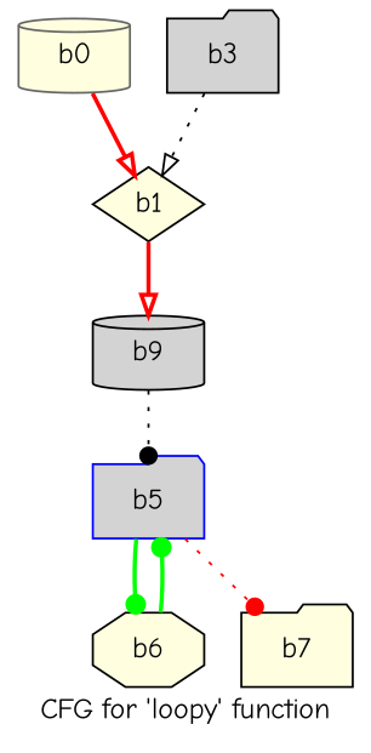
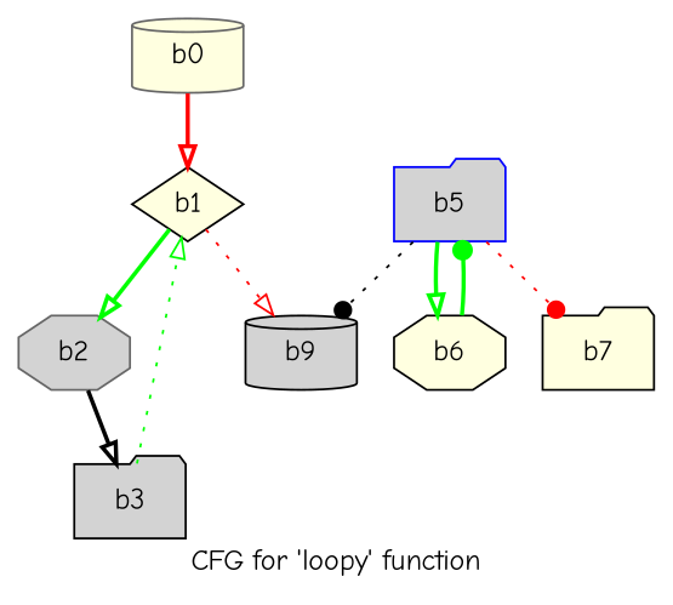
  digraph {
    fontname="Comic Neue"
    label="CFG for 'loopy' function"
    node [color=black fillcolor=lightyellow fontname="Comic Neue" shape=folder style=filled]
    edge [arrowhead=onormal fontname="Comic Neue" style=bold]
    n1 [color=gray40 label=b0 shape=cylinder]
    n2 [label=b1 shape=diamond]
+   n3 [color=gray40 fillcolor=lightgrey label=b2 shape=octagon]
    n4 [fillcolor=lightgrey label=b9 shape=cylinder]
    n5 [fillcolor=lightgrey label=b3]
    n6 [color=blue fillcolor=lightgrey label=b5]
    n7 [label=b6 shape=octagon]
    n8 [label=b7]
    n1 -> n2 [color=red]
-   n2 -> n4 [color=red]
-   n4 -> n6 [arrowhead=dot style=dotted]
-   n5 -> n2 [style=dotted]
-   n6 -> n7 [arrowhead=dot color=green]
+   n2 -> n3 [color=green]
+   n2 -> n4 [color=red style=dotted]
+   n3 -> n5
+   n6 -> n4 [arrowhead=dot style=dotted]
+   n5 -> n2 [style=dotted color=green]
+   n6 -> n7 [color=green]
    n6 -> n8 [arrowhead=dot color=red style=dotted]
    n7 -> n6 [arrowhead=dot color=green]
  }
